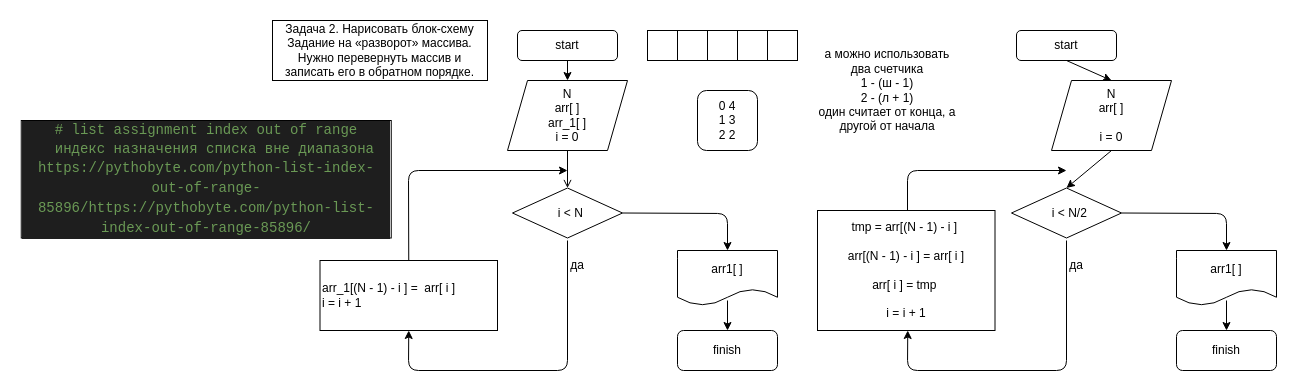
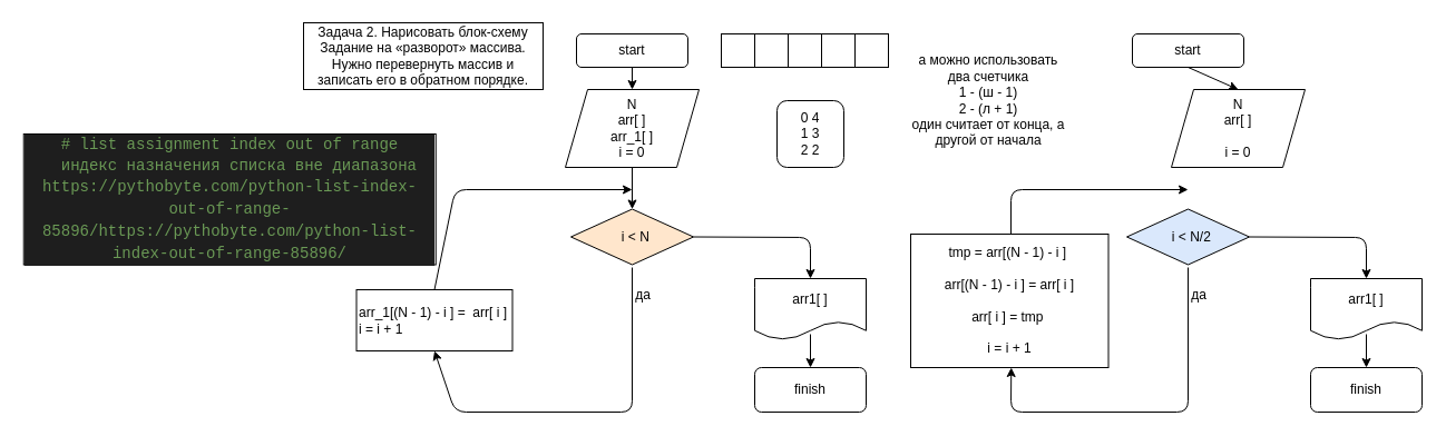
  <mxCell id="0" />
  <mxCell id="1" parent="0" />
  <mxCell id="2" value="start" style="rounded=1;whiteSpace=wrap;html=1;" parent="1" vertex="1"><mxGeometry x="517" y="30" width="100" height="30" as="geometry" /></mxCell>
  <mxCell id="3" value="N&lt;br&gt;arr[ ]&lt;br&gt;arr_1[ ]&lt;br&gt;i = 0" style="shape=parallelogram;perimeter=parallelogramPerimeter;whiteSpace=wrap;html=1;fixedSize=1;" parent="1" vertex="1"><mxGeometry x="507" y="80" width="120" height="70" as="geometry" /></mxCell>
  <mxCell id="4" value="&lt;div&gt;Задача 2. Нарисовать блок-схему&lt;/div&gt;&lt;div&gt;Задание на «разворот» массива. Нужно перевернуть массив и&lt;/div&gt;&lt;div&gt;записать его в обратном порядке.&lt;/div&gt;" style="rounded=0;whiteSpace=wrap;html=1;" parent="1" vertex="1"><mxGeometry x="272" width="215" height="60" as="geometry" y="20" /></mxCell>
- <mxCell id="5" value="&amp;nbsp; i &amp;lt; N" style="rhombus;whiteSpace=wrap;html=1;" parent="1" vertex="1"><mxGeometry x="512" y="187.5" width="110" height="50" as="geometry" /></mxCell>
+ <mxCell id="5" value="&amp;nbsp; i &amp;lt; N" style="rhombus;whiteSpace=wrap;html=1;fillColor=#ffe6cc;" parent="1" vertex="1"><mxGeometry x="512" y="187.5" width="110" height="50" as="geometry" /></mxCell>
  <mxCell id="6" value="" style="whiteSpace=wrap;html=1;aspect=fixed;" parent="1" vertex="1"><mxGeometry x="647" y="30" width="30" height="30" as="geometry" /></mxCell>
  <mxCell id="7" value="" style="whiteSpace=wrap;html=1;aspect=fixed;" parent="1" vertex="1"><mxGeometry x="677" y="30" width="30" height="30" as="geometry" /></mxCell>
  <mxCell id="8" value="" style="whiteSpace=wrap;html=1;aspect=fixed;" parent="1" vertex="1"><mxGeometry x="707" y="30" width="30" height="30" as="geometry" /></mxCell>
  <mxCell id="9" value="" style="whiteSpace=wrap;html=1;aspect=fixed;" parent="1" vertex="1"><mxGeometry x="737" y="30" width="30" height="30" as="geometry" /></mxCell>
  <mxCell id="10" value="" style="whiteSpace=wrap;html=1;aspect=fixed;" parent="1" vertex="1"><mxGeometry x="767" y="30" width="30" height="30" as="geometry" /></mxCell>
- <mxCell id="11" value="arr_1[(N - 1) - i ] =&amp;nbsp; arr[ i ]&lt;br&gt;i = i + 1" style="rounded=0;whiteSpace=wrap;html=1;align=left;" parent="1" vertex="1"><mxGeometry x="319.5" y="260" width="177.5" height="70" as="geometry" /></mxCell>
+ <mxCell id="11" value="arr_1[(N - 1) - i ] =&amp;nbsp; arr[ i ]&lt;br&gt;i = i + 1" style="rounded=0;whiteSpace=wrap;html=1;align=left;" parent="1" vertex="1"><mxGeometry x="319.5" y="260" width="140" height="55" as="geometry" /></mxCell>
  <mxCell id="12" value="0 4&lt;br&gt;1 3&lt;br&gt;2 2" style="whiteSpace=wrap;html=1;aspect=fixed;rounded=1;" parent="1" vertex="1"><mxGeometry x="697" y="90" width="60" height="60" as="geometry" /></mxCell>
  <mxCell id="13" value="arr1[ ]" style="shape=document;whiteSpace=wrap;html=1;boundedLbl=1;" parent="1" vertex="1"><mxGeometry x="677" y="250" width="100" height="55" as="geometry" /></mxCell>
  <mxCell id="14" value="finish" style="rounded=1;whiteSpace=wrap;html=1;" parent="1" vertex="1"><mxGeometry x="677" y="330" width="100" height="40" as="geometry" /></mxCell>
  <mxCell id="15" value="" style="endArrow=classic;html=1;entryX=0.5;entryY=1;entryDx=0;entryDy=0;" parent="1" target="11" edge="1"><mxGeometry width="50" height="50" relative="1" as="geometry"><mxPoint x="567" y="240" as="sourcePoint" /><mxPoint x="627" y="190" as="targetPoint" /><Array as="points"><mxPoint x="567" y="370" /><mxPoint x="408" y="370" /></Array></mxGeometry></mxCell>
- <mxCell id="16" value="" style="endArrow=open;html=1;exitX=0.5;exitY=1;exitDx=0;exitDy=0;entryX=0.5;entryY=0;entryDx=0;entryDy=0;" parent="1" source="3" target="5" edge="1"><mxGeometry width="50" height="50" relative="1" as="geometry"><mxPoint x="577" y="240" as="sourcePoint" /><mxPoint x="627" y="190" as="targetPoint" /></mxGeometry></mxCell>
+ <mxCell id="16" value="" style="endArrow=classic;html=1;exitX=0.5;exitY=1;exitDx=0;exitDy=0;entryX=0.5;entryY=0;entryDx=0;entryDy=0;" parent="1" source="3" target="5" edge="1"><mxGeometry width="50" height="50" relative="1" as="geometry"><mxPoint x="577" y="240" as="sourcePoint" /><mxPoint x="627" y="190" as="targetPoint" /></mxGeometry></mxCell>
  <mxCell id="17" value="" style="endArrow=classic;html=1;exitX=0.5;exitY=0;exitDx=0;exitDy=0;" parent="1" source="11" edge="1"><mxGeometry width="50" height="50" relative="1" as="geometry"><mxPoint x="577" y="240" as="sourcePoint" /><mxPoint x="567" y="170" as="targetPoint" /><Array as="points"><mxPoint x="408" y="170" /></Array></mxGeometry></mxCell>
  <mxCell id="18" value="" style="endArrow=classic;html=1;exitX=1;exitY=0.5;exitDx=0;exitDy=0;entryX=0.5;entryY=0;entryDx=0;entryDy=0;" parent="1" source="5" target="13" edge="1"><mxGeometry width="50" height="50" relative="1" as="geometry"><mxPoint x="577" y="240" as="sourcePoint" /><mxPoint x="627" y="190" as="targetPoint" /><Array as="points"><mxPoint x="727" y="213" /></Array></mxGeometry></mxCell>
  <mxCell id="19" value="" style="endArrow=classic;html=1;exitX=0.5;exitY=0.909;exitDx=0;exitDy=0;exitPerimeter=0;entryX=0.5;entryY=0;entryDx=0;entryDy=0;" parent="1" source="13" target="14" edge="1"><mxGeometry width="50" height="50" relative="1" as="geometry"><mxPoint x="577" y="240" as="sourcePoint" /><mxPoint x="627" y="190" as="targetPoint" /></mxGeometry></mxCell>
  <mxCell id="20" value="да" style="text;html=1;strokeColor=none;fillColor=none;align=center;verticalAlign=middle;whiteSpace=wrap;rounded=0;" parent="1" vertex="1"><mxGeometry x="547" y="250" width="60" height="30" as="geometry" /></mxCell>
  <mxCell id="21" value="N&lt;br&gt;arr[ ]&lt;br&gt;&lt;br&gt;i = 0" style="shape=parallelogram;perimeter=parallelogramPerimeter;whiteSpace=wrap;html=1;fixedSize=1;" parent="1" vertex="1"><mxGeometry x="1051" y="80" width="120" height="70" as="geometry" /></mxCell>
- <mxCell id="22" value="&amp;nbsp; i &amp;lt; N/2" style="rhombus;whiteSpace=wrap;html=1;" parent="1" vertex="1"><mxGeometry x="1011" y="187.5" width="110" height="50" as="geometry" /></mxCell>
+ <mxCell id="22" value="&amp;nbsp; i &amp;lt; N/2" style="rhombus;whiteSpace=wrap;html=1;fillColor=#dae8fc;" parent="1" vertex="1"><mxGeometry x="1011" y="187.5" width="110" height="50" as="geometry" /></mxCell>
  <mxCell id="23" value="arr1[ ]" style="shape=document;whiteSpace=wrap;html=1;boundedLbl=1;" parent="1" vertex="1"><mxGeometry x="1176" y="250" width="100" height="55" as="geometry" /></mxCell>
  <mxCell id="24" value="finish" style="rounded=1;whiteSpace=wrap;html=1;" parent="1" vertex="1"><mxGeometry x="1176" y="330" width="100" height="40" as="geometry" /></mxCell>
  <mxCell id="25" value="" style="endArrow=classic;html=1;entryX=0.5;entryY=1;entryDx=0;entryDy=0;" parent="1" edge="1"><mxGeometry width="50" height="50" relative="1" as="geometry"><mxPoint x="1066" y="240" as="sourcePoint" /><mxPoint x="907.25" y="330" as="targetPoint" /><Array as="points"><mxPoint x="1066" y="370" /><mxPoint x="907" y="370" /></Array></mxGeometry></mxCell>
- <mxCell id="26" value="" style="endArrow=classic;html=1;exitX=0.5;exitY=1;exitDx=0;exitDy=0;entryX=0.5;entryY=0;entryDx=0;entryDy=0;" parent="1" source="21" target="22" edge="1"><mxGeometry width="50" height="50" relative="1" as="geometry"><mxPoint x="1076" y="240" as="sourcePoint" /><mxPoint x="1126" y="190" as="targetPoint" /></mxGeometry></mxCell>
  <mxCell id="27" value="" style="endArrow=classic;html=1;" parent="1" edge="1"><mxGeometry width="50" height="50" relative="1" as="geometry"><mxPoint x="907" y="210" as="sourcePoint" /><mxPoint x="1066" y="170" as="targetPoint" /><Array as="points"><mxPoint x="907" y="170" /></Array></mxGeometry></mxCell>
  <mxCell id="28" value="" style="endArrow=classic;html=1;exitX=1;exitY=0.5;exitDx=0;exitDy=0;entryX=0.5;entryY=0;entryDx=0;entryDy=0;" parent="1" source="22" target="23" edge="1"><mxGeometry width="50" height="50" relative="1" as="geometry"><mxPoint x="1076" y="240" as="sourcePoint" /><mxPoint x="1126" y="190" as="targetPoint" /><Array as="points"><mxPoint x="1226" y="213" /></Array></mxGeometry></mxCell>
  <mxCell id="29" value="" style="endArrow=classic;html=1;exitX=0.5;exitY=0.909;exitDx=0;exitDy=0;exitPerimeter=0;entryX=0.5;entryY=0;entryDx=0;entryDy=0;" parent="1" source="23" target="24" edge="1"><mxGeometry width="50" height="50" relative="1" as="geometry"><mxPoint x="1076" y="240" as="sourcePoint" /><mxPoint x="1126" y="190" as="targetPoint" /></mxGeometry></mxCell>
  <mxCell id="30" value="да" style="text;html=1;strokeColor=none;fillColor=none;align=center;verticalAlign=middle;whiteSpace=wrap;rounded=0;" parent="1" vertex="1"><mxGeometry x="1046" y="250" width="60" height="30" as="geometry" /></mxCell>
  <mxCell id="31" value="start" style="rounded=1;whiteSpace=wrap;html=1;" parent="1" vertex="1"><mxGeometry x="1016" y="30" width="100" height="30" as="geometry" /></mxCell>
  <mxCell id="32" value="tmp = arr[(N - 1) - i ]&amp;nbsp;&lt;br&gt;&lt;br&gt;arr[(N - 1) - i ] = arr[ i ]&lt;br&gt;&lt;br&gt;arr[ i ] = tmp&amp;nbsp;&lt;br&gt;&amp;nbsp;&lt;br&gt;i = i + 1" style="rounded=0;whiteSpace=wrap;html=1;" parent="1" vertex="1"><mxGeometry x="817" y="210" width="177.5" height="120" as="geometry" /></mxCell>
  <mxCell id="33" value="" style="endArrow=classic;html=1;exitX=0.5;exitY=1;exitDx=0;exitDy=0;entryX=0.5;entryY=0;entryDx=0;entryDy=0;" parent="1" source="2" target="3" edge="1"><mxGeometry width="50" height="50" relative="1" as="geometry"><mxPoint x="767" y="190" as="sourcePoint" /><mxPoint x="817" y="140" as="targetPoint" /></mxGeometry></mxCell>
  <mxCell id="34" value="" style="endArrow=classic;html=1;exitX=0.5;exitY=1;exitDx=0;exitDy=0;entryX=0.5;entryY=0;entryDx=0;entryDy=0;" parent="1" source="31" target="21" edge="1"><mxGeometry width="50" height="50" relative="1" as="geometry"><mxPoint x="767" y="190" as="sourcePoint" /><mxPoint x="817" y="140" as="targetPoint" /></mxGeometry></mxCell>
  <mxCell id="35" value="а можно использовать два счетчика &lt;br&gt;1 - (ш - 1)&lt;br&gt;2 - (л + 1)&lt;br&gt;один считает от конца, а другой от начала" style="text;html=1;strokeColor=none;fillColor=none;align=center;verticalAlign=middle;whiteSpace=wrap;rounded=0;" parent="1" vertex="1"><mxGeometry x="817" y="30" width="140" height="120" as="geometry" /></mxCell>
  <mxCell id="36" style="edgeStyle=none;html=1;exitX=0.5;exitY=0;exitDx=0;exitDy=0;" edge="1" parent="1" source="37"><mxGeometry relative="1" as="geometry"><mxPoint x="206" y="150" as="targetPoint" /></mxGeometry></mxCell>
  <mxCell id="37" value="&lt;div style=&quot;background-color: rgb(30 , 30 , 30) ; line-height: 19px&quot;&gt;&lt;div style=&quot;color: rgb(212 , 212 , 212) ; font-family: &amp;#34;consolas&amp;#34; , &amp;#34;courier new&amp;#34; , monospace ; font-size: 14px&quot;&gt;&lt;span style=&quot;color: #6a9955&quot;&gt;# list assignment index out of range&lt;/span&gt;&lt;/div&gt;&lt;div style=&quot;color: rgb(212 , 212 , 212) ; font-family: &amp;#34;consolas&amp;#34; , &amp;#34;courier new&amp;#34; , monospace ; font-size: 14px&quot;&gt;&amp;nbsp; &lt;span style=&quot;color: rgb(106 , 153 , 85)&quot;&gt;индекс назначения списка вне диапазона&lt;/span&gt;&lt;/div&gt;&lt;div&gt;&lt;font color=&quot;#6a9955&quot; face=&quot;consolas, courier new, monospace&quot;&gt;&lt;span style=&quot;font-size: 14px&quot;&gt;https://pythobyte.com/python-list-index-out-of-range-85896/https://pythobyte.com/python-list-index-out-of-range-85896/&lt;/span&gt;&lt;/font&gt;&lt;br&gt;&lt;/div&gt;&lt;/div&gt;" style="whiteSpace=wrap;html=1;" vertex="1" parent="1"><mxGeometry x="20.75" y="120" width="370" height="117.5" as="geometry" /></mxCell>
